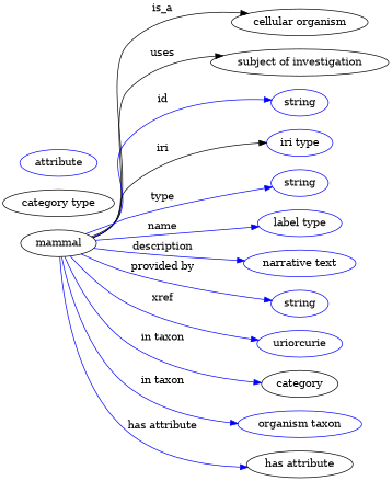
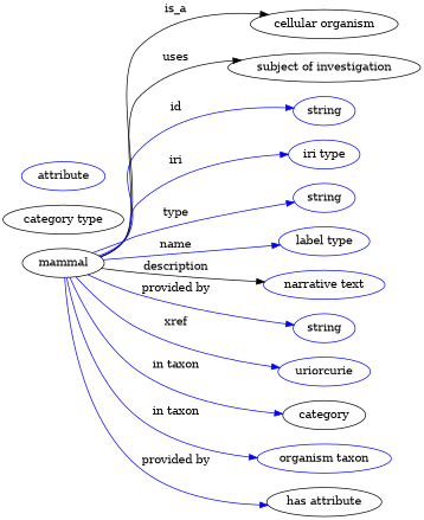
  digraph {
    rankdir=LR
    node [color=blue]
    edge [color=blue style=solid]
    n1 [height=0.5 label=mammal width=1.4082 color=""]
    "cellular organism" [height=0.5 width=2.5456 color=""]
    "subject of investigation" [height=0.5 width=3.3219 color=""]
    n4 [height=0.5 label=string width=1.0652]
    n5 [height=0.5 label="iri type" width=1.2277]
    n6 [height=0.5 label=string width=1.0652]
    n7 [height=0.5 label="label type" width=1.5707]
    n8 [height=0.5 label="narrative text" width=2.0943]
    n9 [height=0.5 label=string width=1.0652]
    n10 [height=0.5 label=uriorcurie width=1.5887]
    category [height=0.5 width=1.4263 color=""]
    n12 [height=0.5 label="organism taxon" width=2.3109]
    "has attribute" [height=0.5 width=1.9859 color=""]
    n14 [color=black height=0.5 label="category type" width=2.0762]
    n15 [height=0.5 label=attribute width=1.4443]
    n1 -> "cellular organism" [label=is_a color="" style=""]
    n1 -> "subject of investigation" [label=uses color="" style=""]
    n1 -> n4 [label=id]
-   n1 -> n5 [color=black label=iri]
+   n1 -> n5 [label=iri]
    n1 -> n6 [label=type]
    n1 -> n7 [label=name]
-   n1 -> n8 [label=description]
+   n1 -> n8 [color=black label=description]
    n1 -> n9 [label="provided by"]
    n1 -> n10 [label=xref]
    n1 -> category [label="in taxon"]
    n1 -> n12 [label="in taxon"]
-   n1 -> "has attribute" [label="has attribute"]
+   n1 -> "has attribute" [label="provided by"]
  }
